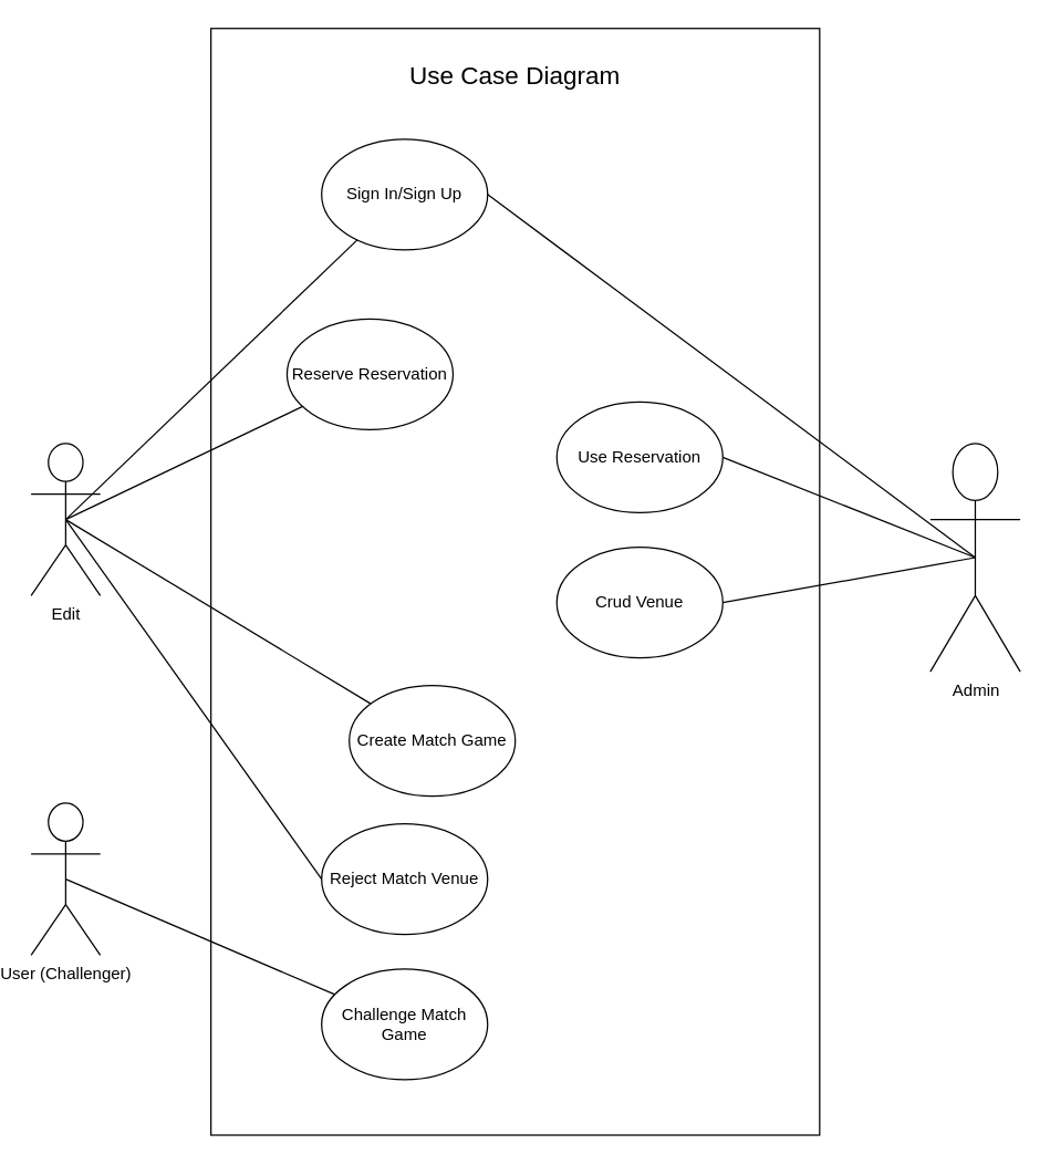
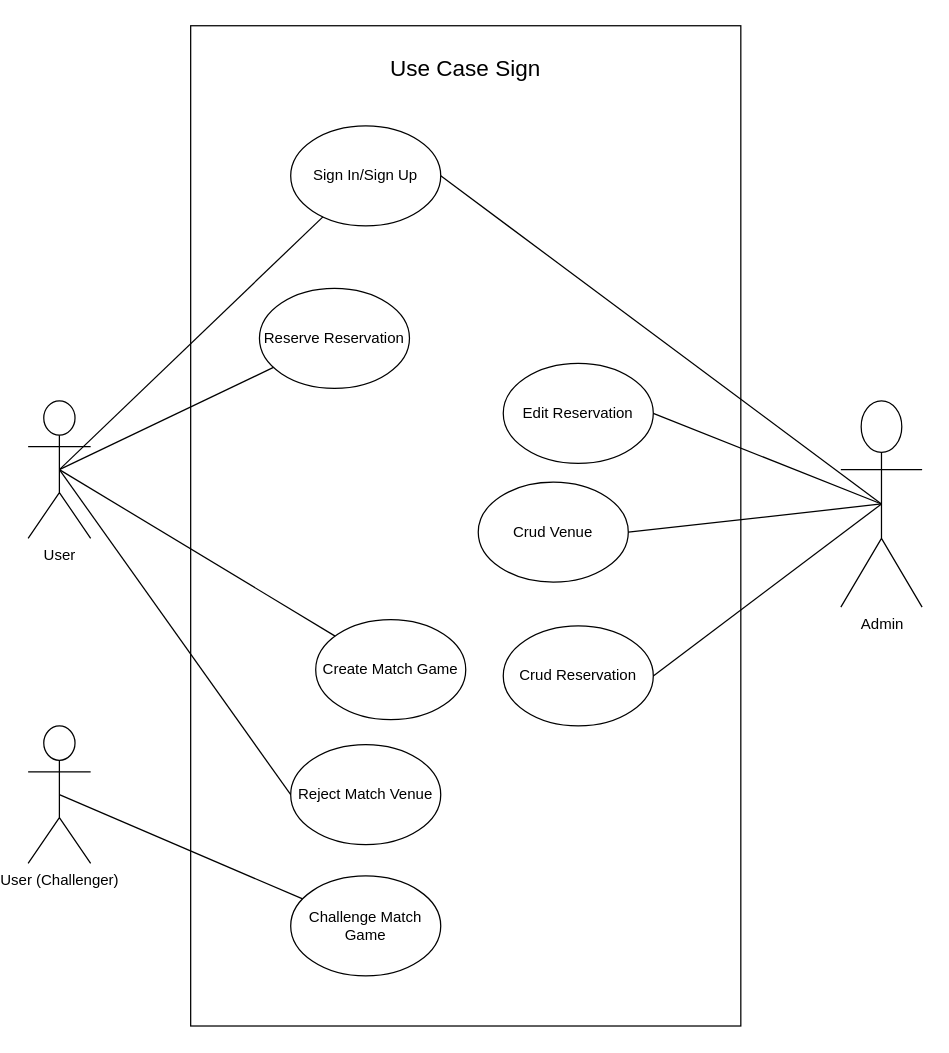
  <mxCell id="0" />
  <mxCell id="1" parent="0" />
  <mxCell id="2" value="" style="rounded=0;whiteSpace=wrap;html=1;" vertex="1" parent="1"><mxGeometry x="150" y="20" width="440" height="800" as="geometry" /></mxCell>
  <mxCell id="3" value="Sign In/Sign Up" style="ellipse;whiteSpace=wrap;html=1;" vertex="1" parent="1"><mxGeometry x="230" y="100" width="120" height="80" as="geometry" /></mxCell>
- <mxCell id="4" value="Use Reservation" style="ellipse;whiteSpace=wrap;html=1;" vertex="1" parent="1"><mxGeometry x="400" y="290" width="120" height="80" as="geometry" /></mxCell>
+ <mxCell id="4" value="Edit Reservation" style="ellipse;whiteSpace=wrap;html=1;" vertex="1" parent="1"><mxGeometry x="400" y="290" width="120" height="80" as="geometry" /></mxCell>
  <mxCell id="5" value="Reserve Reservation" style="ellipse;whiteSpace=wrap;html=1;" vertex="1" parent="1"><mxGeometry x="205" y="230" width="120" height="80" as="geometry" /></mxCell>
  <mxCell id="6" value="Create Match Game" style="ellipse;whiteSpace=wrap;html=1;" vertex="1" parent="1"><mxGeometry x="250" y="495" width="120" height="80" as="geometry" /></mxCell>
  <mxCell id="7" value="Reject Match Venue" style="ellipse;whiteSpace=wrap;html=1;" vertex="1" parent="1"><mxGeometry x="230" y="595" width="120" height="80" as="geometry" /></mxCell>
- <mxCell id="8" value="Edit" style="shape=umlActor;verticalLabelPosition=bottom;verticalAlign=top;html=1;outlineConnect=0;" vertex="1" parent="1"><mxGeometry x="20" y="320" width="50" height="110" as="geometry" /></mxCell>
+ <mxCell id="8" value="User" style="shape=umlActor;verticalLabelPosition=bottom;verticalAlign=top;html=1;outlineConnect=0;" vertex="1" parent="1"><mxGeometry x="20" y="320" width="50" height="110" as="geometry" /></mxCell>
  <mxCell id="9" value="User (Challenger)" style="shape=umlActor;verticalLabelPosition=bottom;verticalAlign=top;html=1;outlineConnect=0;" vertex="1" parent="1"><mxGeometry x="20" y="580" width="50" height="110" as="geometry" /></mxCell>
  <mxCell id="10" value="Admin" style="shape=umlActor;verticalLabelPosition=bottom;verticalAlign=top;html=1;outlineConnect=0;" vertex="1" parent="1"><mxGeometry x="670" y="320" width="65" height="165" as="geometry" /></mxCell>
- <mxCell id="11" value="Crud Venue" style="ellipse;whiteSpace=wrap;html=1;" vertex="1" parent="1"><mxGeometry x="400" y="395" width="120" height="80" as="geometry" /></mxCell>
+ <mxCell id="11" value="Crud Venue" style="ellipse;whiteSpace=wrap;html=1;" vertex="1" parent="1"><mxGeometry x="380" y="385" width="120" height="80" as="geometry" /></mxCell>
+ <mxCell id="12" value="Crud Reservation" style="ellipse;whiteSpace=wrap;html=1;" vertex="1" parent="1"><mxGeometry x="400" y="500" width="120" height="80" as="geometry" /></mxCell>
  <mxCell id="13" value="" style="endArrow=none;html=1;rounded=0;exitX=1;exitY=0.5;exitDx=0;exitDy=0;entryX=0.5;entryY=0.5;entryDx=0;entryDy=0;entryPerimeter=0;" edge="1" parent="1" source="4" target="10"><mxGeometry width="50" height="50" relative="1" as="geometry"><mxPoint x="300" y="470" as="sourcePoint" /><mxPoint x="740" y="420" as="targetPoint" /></mxGeometry></mxCell>
  <mxCell id="14" value="" style="endArrow=none;html=1;rounded=0;exitX=1;exitY=0.5;exitDx=0;exitDy=0;entryX=0.5;entryY=0.5;entryDx=0;entryDy=0;entryPerimeter=0;" edge="1" parent="1" source="11" target="10"><mxGeometry width="50" height="50" relative="1" as="geometry"><mxPoint x="530" y="340" as="sourcePoint" /><mxPoint x="680" y="396" as="targetPoint" /></mxGeometry></mxCell>
  <mxCell id="15" value="" style="endArrow=none;html=1;rounded=0;exitX=0.5;exitY=0.5;exitDx=0;exitDy=0;exitPerimeter=0;" edge="1" parent="1" source="8" target="3"><mxGeometry width="50" height="50" relative="1" as="geometry"><mxPoint x="530" y="340" as="sourcePoint" /><mxPoint x="705" y="385" as="targetPoint" /></mxGeometry></mxCell>
  <mxCell id="16" value="" style="endArrow=none;html=1;rounded=0;exitX=1;exitY=0.5;exitDx=0;exitDy=0;entryX=0.5;entryY=0.5;entryDx=0;entryDy=0;entryPerimeter=0;" edge="1" parent="1" source="3" target="10"><mxGeometry width="50" height="50" relative="1" as="geometry"><mxPoint x="300" y="470" as="sourcePoint" /><mxPoint x="350" y="420" as="targetPoint" /></mxGeometry></mxCell>
  <mxCell id="17" value="" style="endArrow=none;html=1;rounded=0;exitX=0.5;exitY=0.5;exitDx=0;exitDy=0;exitPerimeter=0;" edge="1" parent="1" source="8" target="5"><mxGeometry width="50" height="50" relative="1" as="geometry"><mxPoint x="300" y="470" as="sourcePoint" /><mxPoint x="350" y="420" as="targetPoint" /></mxGeometry></mxCell>
+ <mxCell id="18" value="" style="endArrow=none;html=1;rounded=0;entryX=0.5;entryY=0.5;entryDx=0;entryDy=0;entryPerimeter=0;exitX=1;exitY=0.5;exitDx=0;exitDy=0;" edge="1" parent="1" source="12" target="10"><mxGeometry width="50" height="50" relative="1" as="geometry"><mxPoint x="530" y="445" as="sourcePoint" /><mxPoint x="705" y="385" as="targetPoint" /></mxGeometry></mxCell>
  <mxCell id="19" value="Challenge Match Game" style="ellipse;whiteSpace=wrap;html=1;" vertex="1" parent="1"><mxGeometry x="230" y="700" width="120" height="80" as="geometry" /></mxCell>
  <mxCell id="20" value="" style="endArrow=none;html=1;rounded=0;exitX=0.5;exitY=0.5;exitDx=0;exitDy=0;exitPerimeter=0;" edge="1" parent="1" source="9" target="19"><mxGeometry width="50" height="50" relative="1" as="geometry"><mxPoint x="80" y="650" as="sourcePoint" /><mxPoint x="350" y="420" as="targetPoint" /></mxGeometry></mxCell>
  <mxCell id="21" value="" style="endArrow=none;html=1;rounded=0;exitX=0.5;exitY=0.5;exitDx=0;exitDy=0;exitPerimeter=0;" edge="1" parent="1" source="8" target="6"><mxGeometry width="50" height="50" relative="1" as="geometry"><mxPoint x="55" y="385" as="sourcePoint" /><mxPoint x="240" y="440" as="targetPoint" /></mxGeometry></mxCell>
  <mxCell id="22" value="" style="endArrow=none;html=1;rounded=0;exitX=0.5;exitY=0.5;exitDx=0;exitDy=0;exitPerimeter=0;entryX=0;entryY=0.5;entryDx=0;entryDy=0;" edge="1" parent="1" source="8" target="7"><mxGeometry width="50" height="50" relative="1" as="geometry"><mxPoint x="55" y="385" as="sourcePoint" /><mxPoint x="258" y="522" as="targetPoint" /></mxGeometry></mxCell>
- <mxCell id="23" value="&lt;font style=&quot;font-size: 18px;&quot;&gt;Use Case Diagram&lt;/font&gt;" style="text;html=1;align=center;verticalAlign=middle;whiteSpace=wrap;rounded=0;" vertex="1" parent="1"><mxGeometry x="270" y="40" width="200" height="30" as="geometry" /></mxCell>
+ <mxCell id="23" value="&lt;font style=&quot;font-size: 18px;&quot;&gt;Use Case Sign&lt;/font&gt;" style="text;html=1;align=center;verticalAlign=middle;whiteSpace=wrap;rounded=0;" vertex="1" parent="1"><mxGeometry x="270" y="40" width="200" height="30" as="geometry" /></mxCell>
